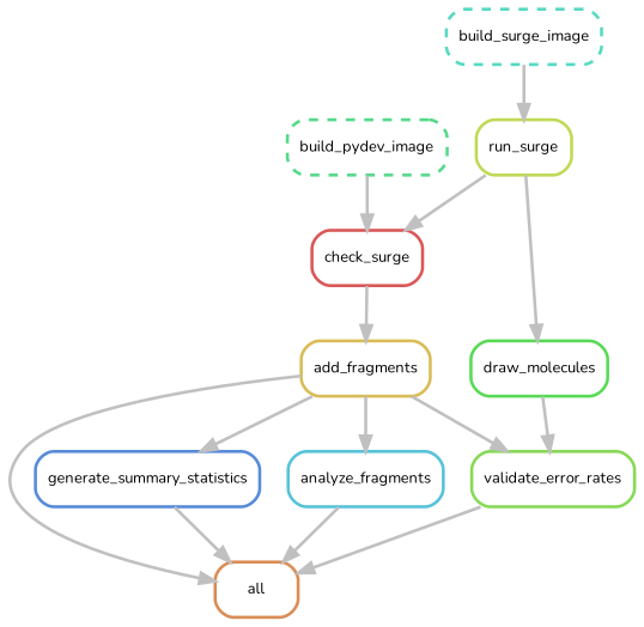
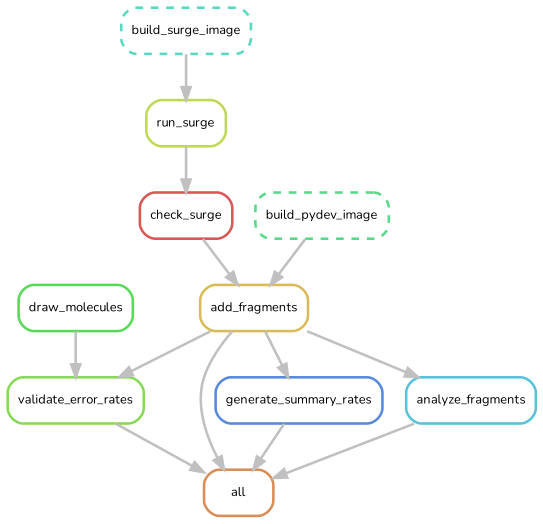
  digraph {
    bgcolor=white
    fontname=Nunito
    node [fontname=Nunito fontsize=10 penwidth=2 shape=box style=rounded]
    edge [color=grey fontname=Nunito penwidth=2]
    n1 [color="0.07 0.6 0.85" label=all]
    n2 [color="0.13 0.6 0.85" label=add_fragments]
-   n3 [color="0.60 0.6 0.85" label=generate_summary_statistics]
+   n3 [color="0.60 0.6 0.85" label=generate_summary_rates]
    n4 [color="0.27 0.6 0.85" label=validate_error_rates]
    n5 [color="0.53 0.6 0.85" label=analyze_fragments]
    n6 [color="0.00 0.6 0.85" label=check_surge]
    n7 [color="0.20 0.6 0.85" label=run_surge]
    n8 [color="0.33 0.6 0.85" label=draw_molecules]
    n9 [color="0.47 0.6 0.85" label=build_surge_image style="rounded,dashed"]
    n10 [color="0.40 0.6 0.85" label=build_pydev_image style="rounded,dashed"]
    n2 -> n1
    n2 -> n3
    n2 -> n4
    n2 -> n5
    n3 -> n1
    n4 -> n1
    n5 -> n1
    n6 -> n2
    n7 -> n6
-   n7 -> n8
    n8 -> n4
    n9 -> n7
-   n10 -> n6
+   n10 -> n2
  }
